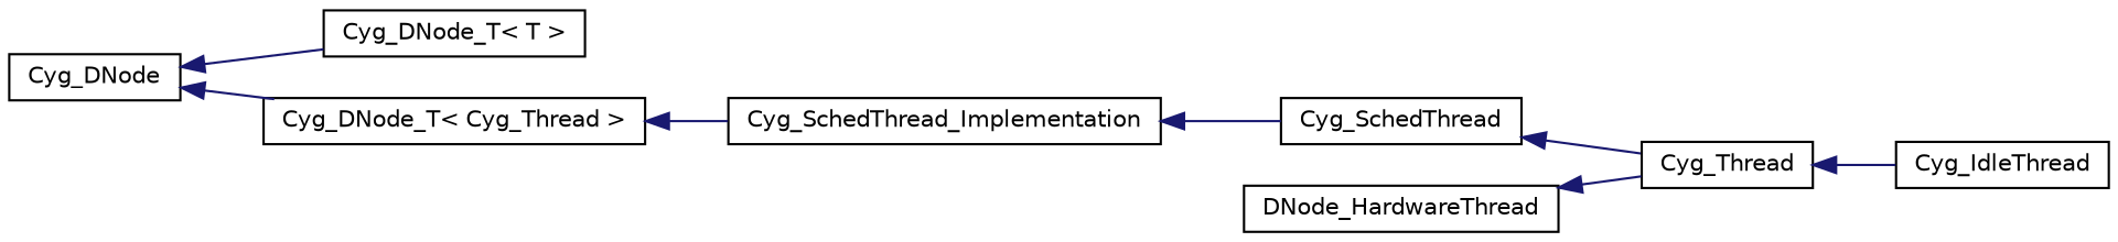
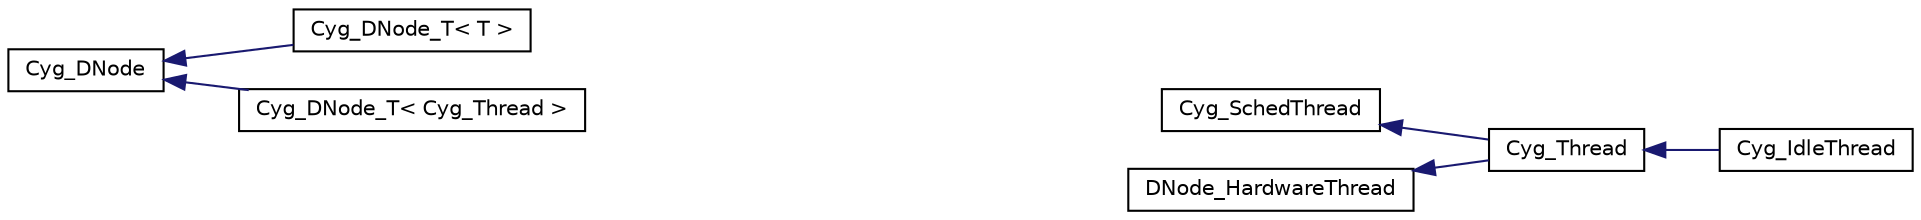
  digraph {
    rankdir=LR
    node [color=black fillcolor=white fontname=Helvetica fontsize=10 shape=record style=filled]
    edge [color=midnightblue dir=back fontname=Helvetica fontsize=10 labelfontname=Helvetica labelfontsize=10 style=solid]
    n1 [height=0.2 label=Cyg_DNode width=0.4]
    n2 [height=0.2 label="Cyg_DNode_T\< T \>" width=0.4]
    n3 [height=0.2 label="Cyg_DNode_T\< Cyg_Thread \>" width=0.4]
-   n4 [height=0.2 label=Cyg_SchedThread_Implementation width=0.4]
    n5 [height=0.2 label=Cyg_SchedThread width=0.4]
    n6 [height=0.2 label=Cyg_Thread width=0.4]
    n7 [height=0.2 label=Cyg_IdleThread width=0.4]
    n8 [height=0.2 label=DNode_HardwareThread width=0.4]
    n1 -> n2
    n1 -> n3
-   n3 -> n4
-   n4 -> n5
    n5 -> n6
    n6 -> n7
    n8 -> n6
  }
